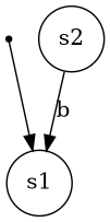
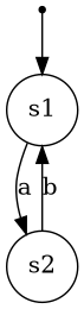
  digraph {
    rankdir=TB
    node [shape=circle]
    qi [shape=point]
    s1
    s2
    qi -> s1
+   s1 -> s2 [label=a]
    s2 -> s1 [label=b]
  }
